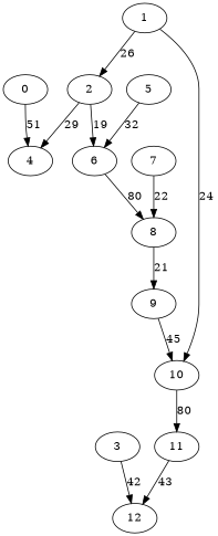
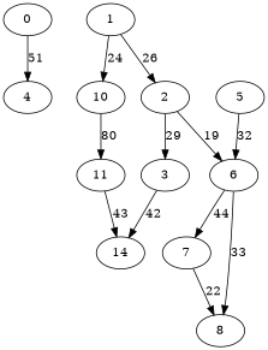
  digraph {
    0
    4
    1
    2
    10
    3
    6
    11
    5
-   12
+   12 [label=14]
    7
    8
-   9
    0 -> 4 [label=51]
    1 -> 2 [label=26]
    1 -> 10 [label=24]
-   2 -> 4 [label=29]
+   2 -> 3 [label=29]
    2 -> 6 [label=19]
    10 -> 11 [label=80]
    3 -> 12 [label=42]
-   6 -> 8 [label=80]
+   6 -> 7 [label=44]
+   6 -> 8 [label=33]
    11 -> 12 [label=43]
    5 -> 6 [label=32]
    7 -> 8 [label=22]
-   8 -> 9 [label=21]
-   9 -> 10 [label=45]
  }
